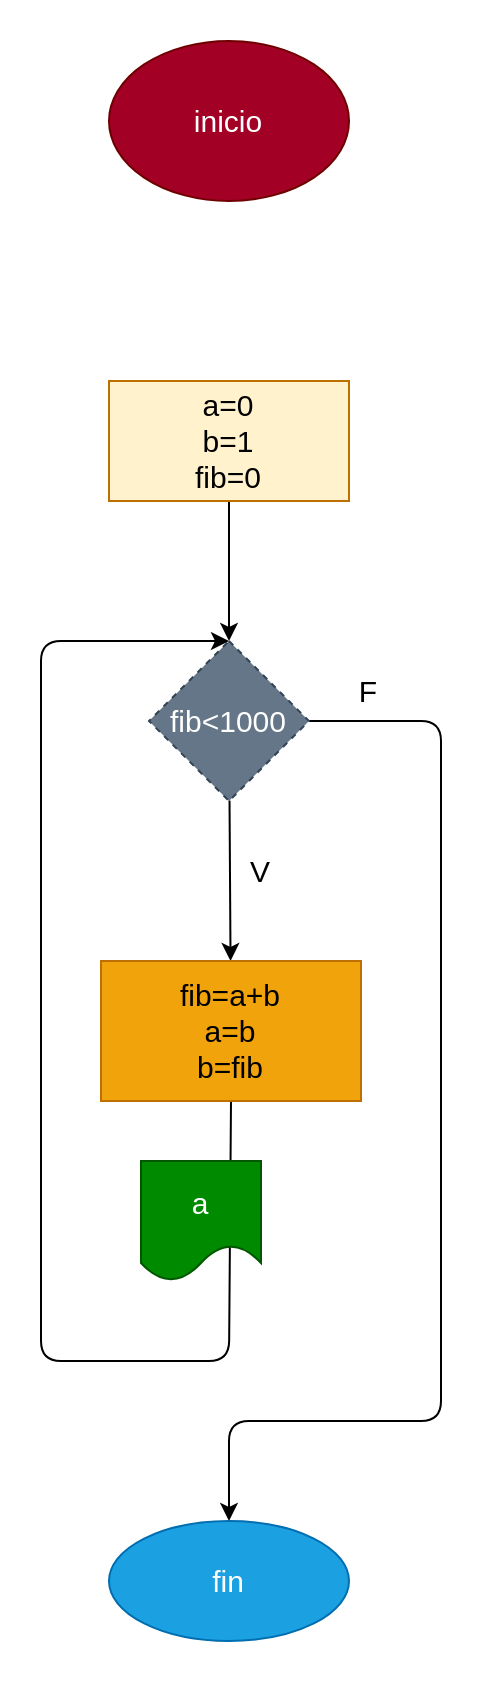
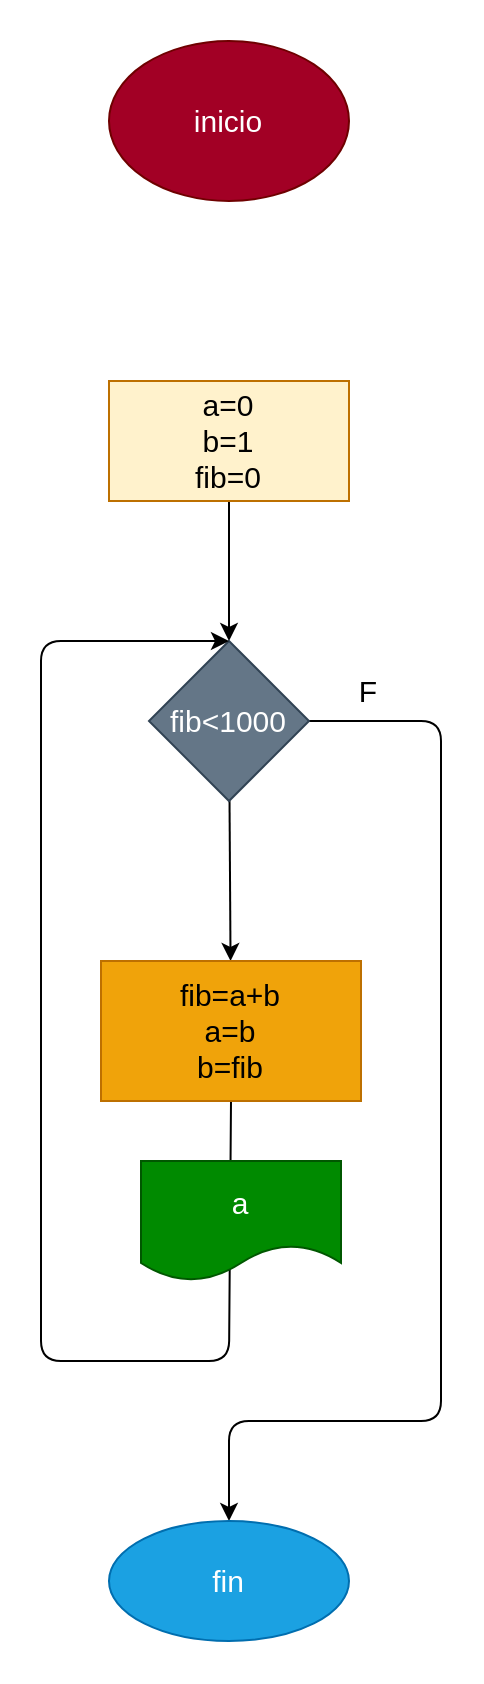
  <mxCell id="0" />
  <mxCell id="1" parent="0" />
  <mxCell id="2" value="inicio" style="ellipse;whiteSpace=wrap;html=1;fontSize=15;fillColor=#a20025;fontColor=#ffffff;strokeColor=#6F0000;" vertex="1" parent="1"><mxGeometry x="54" y="20" width="120" height="80" as="geometry" /></mxCell>
  <mxCell id="3" value="" style="edgeStyle=none;html=1;fontSize=15;" edge="1" parent="1" source="4" target="7"><mxGeometry relative="1" as="geometry" /></mxCell>
  <mxCell id="4" value="a=0&lt;br&gt;b=1&lt;br&gt;fib=0" style="whiteSpace=wrap;html=1;fontSize=15;fillColor=#fff2cc;fontColor=#000000;strokeColor=#BD7000;" vertex="1" parent="1"><mxGeometry x="54" y="190" width="120" height="60" as="geometry" /></mxCell>
  <mxCell id="5" value="" style="edgeStyle=none;html=1;fontSize=15;" edge="1" parent="1" source="7" target="9"><mxGeometry relative="1" as="geometry" /></mxCell>
  <mxCell id="6" value="" style="edgeStyle=none;html=1;fontSize=15;exitX=1;exitY=0.5;exitDx=0;exitDy=0;" edge="1" parent="1" source="7" target="11"><mxGeometry relative="1" as="geometry"><Array as="points"><mxPoint x="220" y="360" /><mxPoint x="220" y="710" /><mxPoint x="114" y="710" /></Array></mxGeometry></mxCell>
- <mxCell id="7" value="fib&amp;lt;1000" style="rhombus;whiteSpace=wrap;html=1;fontSize=15;fillColor=#647687;fontColor=#ffffff;strokeColor=#314354;dashed=1;" vertex="1" parent="1"><mxGeometry x="74" y="320" width="80" height="80" as="geometry" /></mxCell>
+ <mxCell id="7" value="fib&amp;lt;1000" style="rhombus;whiteSpace=wrap;html=1;fontSize=15;fillColor=#647687;fontColor=#ffffff;strokeColor=#314354;" vertex="1" parent="1"><mxGeometry x="74" y="320" width="80" height="80" as="geometry" /></mxCell>
  <mxCell id="8" style="edgeStyle=none;html=1;fontSize=15;exitX=0.5;exitY=1;exitDx=0;exitDy=0;entryX=0.5;entryY=0;entryDx=0;entryDy=0;" edge="1" parent="1" source="9" target="7"><mxGeometry relative="1" as="geometry"><mxPoint x="20" y="280" as="targetPoint" /><Array as="points"><mxPoint x="114" y="680" /><mxPoint x="60" y="680" /><mxPoint x="20" y="680" /><mxPoint x="20" y="610" /><mxPoint x="20" y="320" /></Array></mxGeometry></mxCell>
  <mxCell id="9" value="&lt;div&gt;fib=a+b&lt;/div&gt;&lt;div&gt;a=b&lt;/div&gt;&lt;div&gt;b=fib&lt;/div&gt;" style="whiteSpace=wrap;html=1;fontSize=15;fillColor=#f0a30a;fontColor=#000000;strokeColor=#BD7000;" vertex="1" parent="1"><mxGeometry x="50" y="480" width="130" height="70" as="geometry" /></mxCell>
- <mxCell id="10" value="a" style="shape=document;whiteSpace=wrap;html=1;boundedLbl=1;fontSize=15;fillColor=#008a00;fontColor=#ffffff;strokeColor=#005700;" vertex="1" parent="1"><mxGeometry x="70" y="580" width="60" height="60" as="geometry" /></mxCell>
+ <mxCell id="10" value="a" style="shape=document;whiteSpace=wrap;html=1;boundedLbl=1;fontSize=15;fillColor=#008a00;fontColor=#ffffff;strokeColor=#005700;" vertex="1" parent="1"><mxGeometry x="70" y="580" width="100" height="60" as="geometry" /></mxCell>
  <mxCell id="11" value="fin" style="ellipse;whiteSpace=wrap;html=1;fontSize=15;fillColor=#1ba1e2;fontColor=#ffffff;strokeColor=#006EAF;" vertex="1" parent="1"><mxGeometry x="54" y="760" width="120" height="60" as="geometry" /></mxCell>
- <mxCell id="12" value="V" style="text;html=1;strokeColor=none;fillColor=none;align=center;verticalAlign=middle;whiteSpace=wrap;rounded=0;fontSize=15;" vertex="1" parent="1"><mxGeometry x="100" y="420" width="60" height="30" as="geometry" /></mxCell>
  <mxCell id="13" value="F" style="text;html=1;strokeColor=none;fillColor=none;align=center;verticalAlign=middle;whiteSpace=wrap;rounded=0;fontSize=15;" vertex="1" parent="1"><mxGeometry x="154" y="330" width="60" height="30" as="geometry" /></mxCell>
